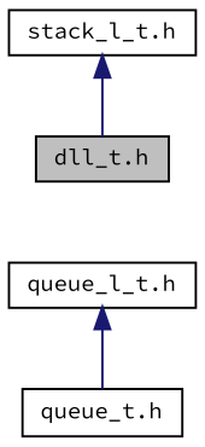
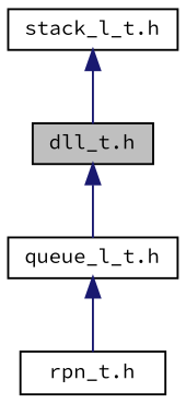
  digraph {
    fontname="Source Code Pro"
    node [color=black fillcolor=white fontname="Source Code Pro" fontsize=10 shape=record style=filled]
    edge [color=midnightblue dir=back fontname="Source Code Pro" fontsize=10 labelfontname=Helvetica labelfontsize=10 style=solid]
    n1 [fillcolor=grey75 fontcolor=black height=0.2 label="dll_t.h" width=0.4]
    n2 [height=0.2 label="queue_l_t.h" width=0.4]
    n3 [height=0.2 label="stack_l_t.h" width=0.4]
-   n4 [height=0.2 label="queue_t.h" width=0.4]
+   n4 [height=0.2 label="rpn_t.h" width=0.4]
+   n1 -> n2
    n2 -> n4
    n3 -> n1
  }
